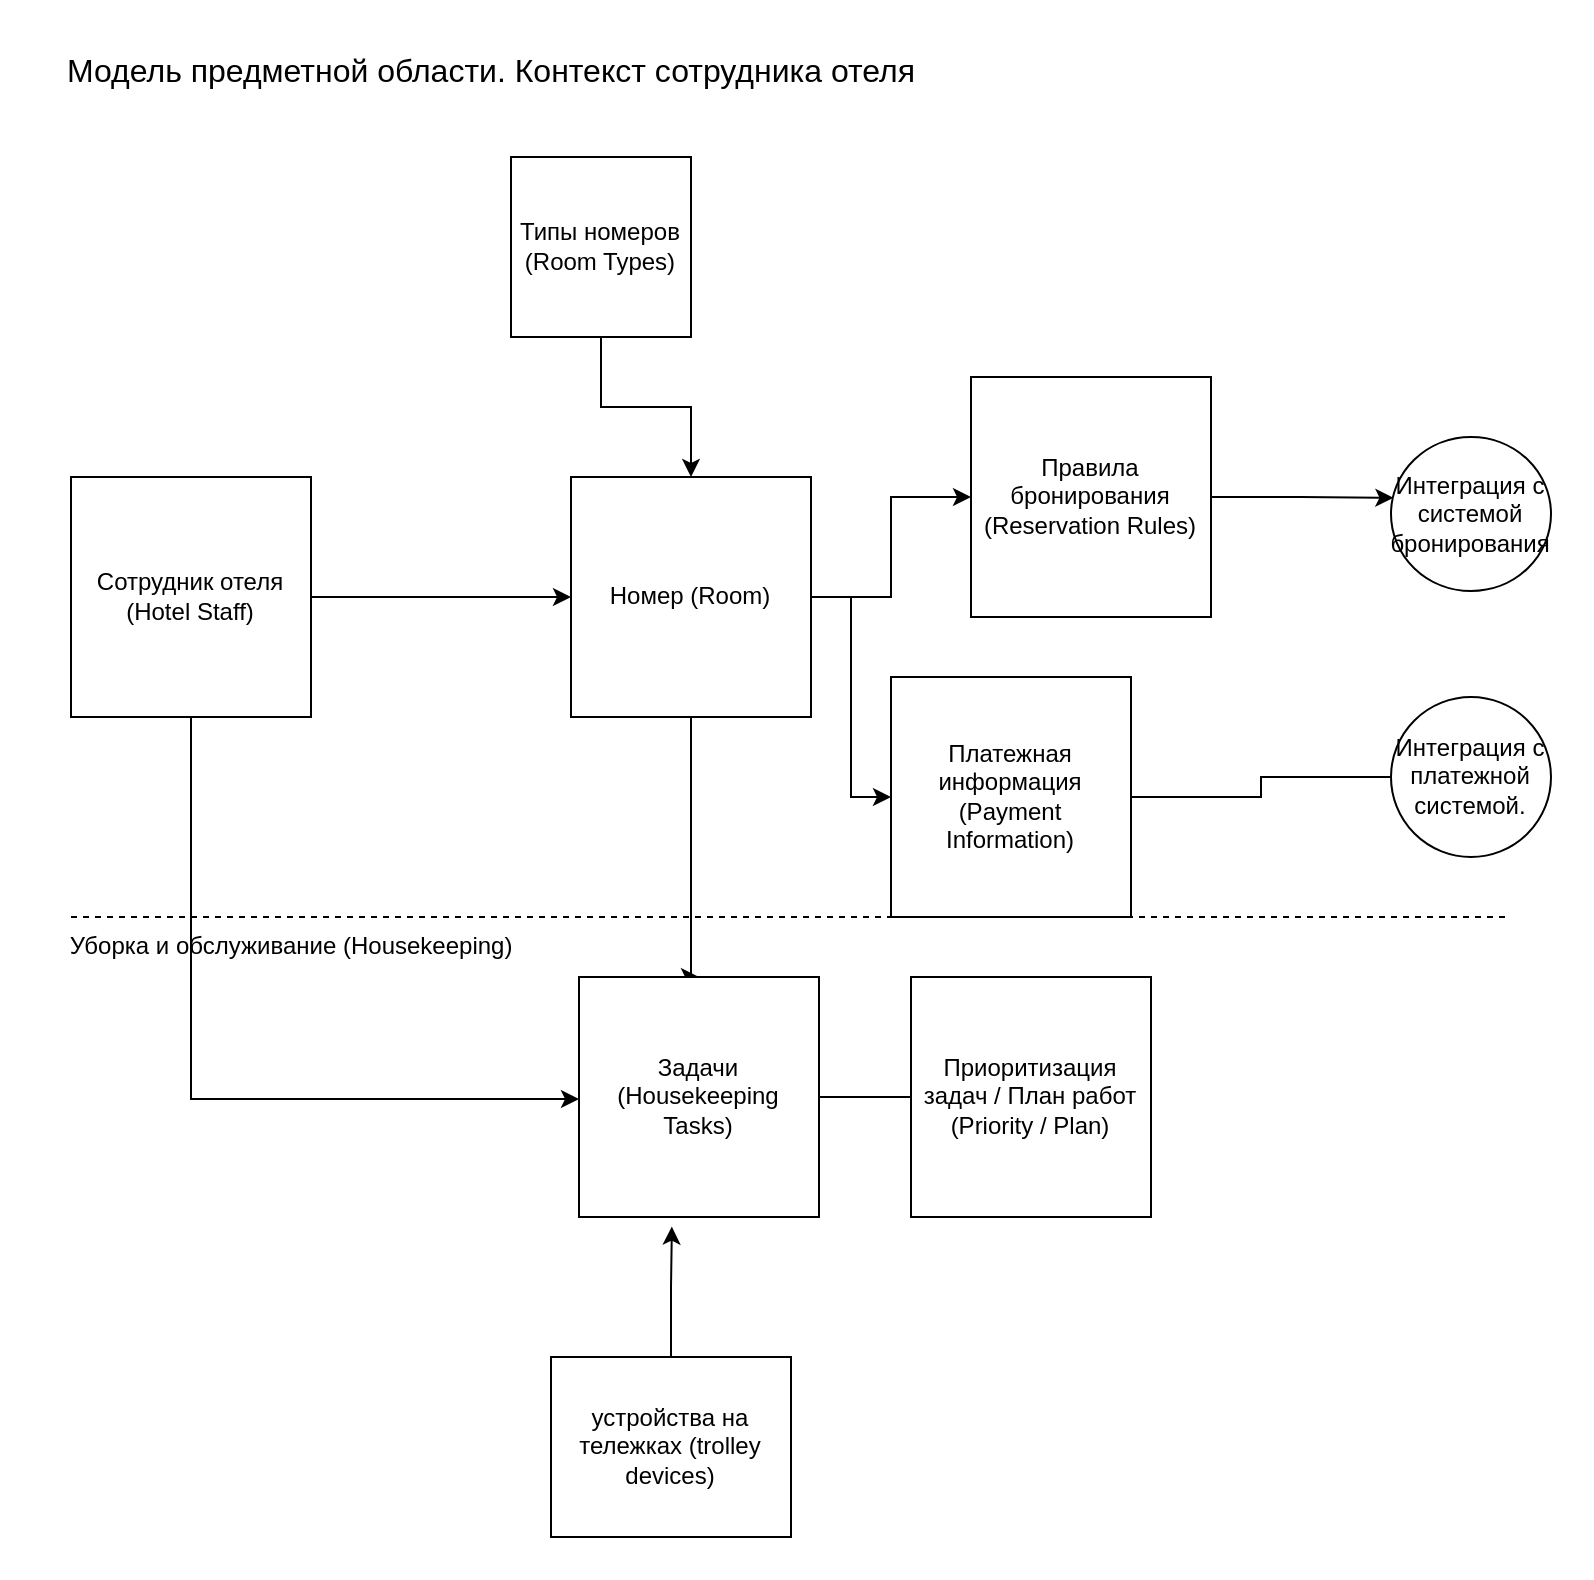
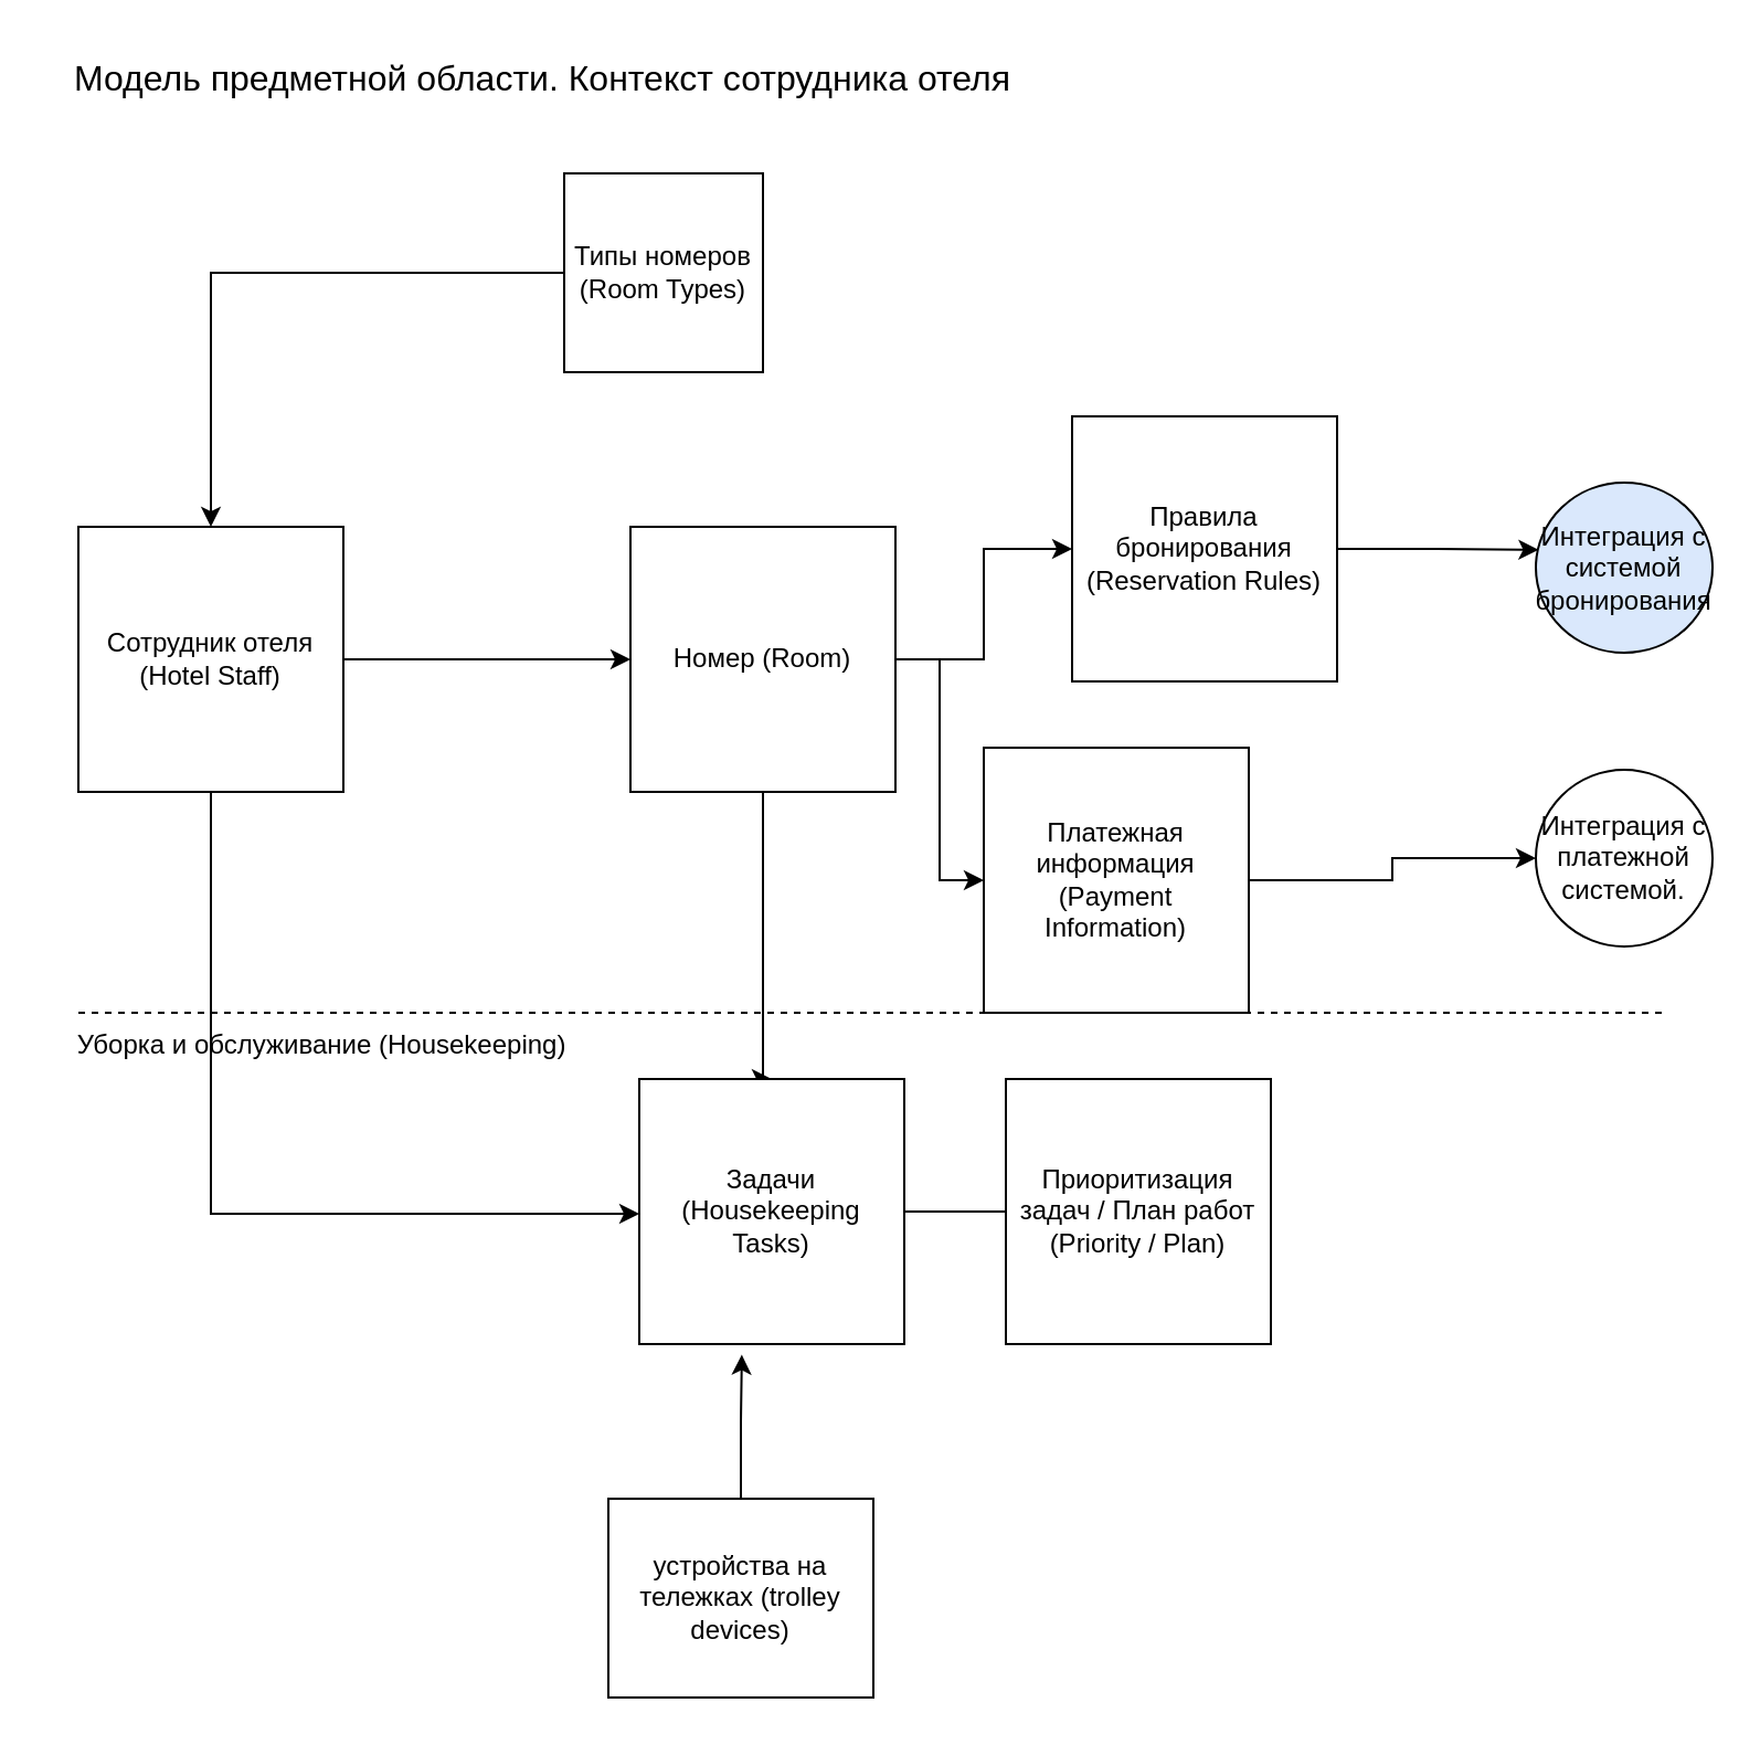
  <mxCell id="0" />
  <mxCell id="1" parent="0" />
  <mxCell id="2" style="edgeStyle=orthogonalEdgeStyle;rounded=0;orthogonalLoop=1;jettySize=auto;html=1;entryX=0;entryY=0.5;entryDx=0;entryDy=0;" parent="1" source="4" target="8" edge="1"><mxGeometry relative="1" as="geometry" /></mxCell>
  <mxCell id="3" style="edgeStyle=orthogonalEdgeStyle;rounded=0;orthogonalLoop=1;jettySize=auto;html=1;entryX=0;entryY=0.75;entryDx=0;entryDy=0;" parent="1" edge="1"><mxGeometry relative="1" as="geometry"><mxPoint x="95" y="329" as="sourcePoint" /><mxPoint x="289" y="549" as="targetPoint" /><Array as="points"><mxPoint x="95" y="549" /></Array></mxGeometry></mxCell>
  <mxCell id="4" value="Сотрудник отеля (Hotel Staff)" style="whiteSpace=wrap;html=1;aspect=fixed;" parent="1" vertex="1"><mxGeometry x="35" y="238" width="120" height="120" as="geometry" /></mxCell>
  <mxCell id="5" style="edgeStyle=orthogonalEdgeStyle;rounded=0;orthogonalLoop=1;jettySize=auto;html=1;exitX=0.5;exitY=1;exitDx=0;exitDy=0;entryX=0.5;entryY=0;entryDx=0;entryDy=0;" parent="1" source="8" target="19" edge="1"><mxGeometry relative="1" as="geometry"><Array as="points"><mxPoint x="345" y="488" /></Array></mxGeometry></mxCell>
  <mxCell id="6" style="edgeStyle=orthogonalEdgeStyle;rounded=0;orthogonalLoop=1;jettySize=auto;html=1;exitX=1;exitY=0.5;exitDx=0;exitDy=0;" parent="1" source="8" target="14" edge="1"><mxGeometry relative="1" as="geometry" /></mxCell>
  <mxCell id="7" style="edgeStyle=orthogonalEdgeStyle;rounded=0;orthogonalLoop=1;jettySize=auto;html=1;exitX=1;exitY=0.5;exitDx=0;exitDy=0;entryX=0;entryY=0.5;entryDx=0;entryDy=0;" parent="1" source="8" target="16" edge="1"><mxGeometry relative="1" as="geometry" /></mxCell>
  <mxCell id="8" value="Номер (Room)" style="whiteSpace=wrap;html=1;aspect=fixed;" parent="1" vertex="1"><mxGeometry x="285" y="238" width="120" height="120" as="geometry" /></mxCell>
  <mxCell id="9" style="edgeStyle=orthogonalEdgeStyle;rounded=0;orthogonalLoop=1;jettySize=auto;html=1;entryX=1;entryY=0.5;entryDx=0;entryDy=0;endArrow=none;" parent="1" source="10" target="19" edge="1"><mxGeometry relative="1" as="geometry" /></mxCell>
  <mxCell id="10" value="Приоритизация задач / План работ (Priority / Plan)" style="whiteSpace=wrap;html=1;aspect=fixed;" parent="1" vertex="1"><mxGeometry x="455" y="488" width="120" height="120" as="geometry" /></mxCell>
- <mxCell id="11" style="edgeStyle=orthogonalEdgeStyle;rounded=0;orthogonalLoop=1;jettySize=auto;html=1;" parent="1" source="12" target="8" edge="1"><mxGeometry relative="1" as="geometry" /></mxCell>
+ <mxCell id="11" style="edgeStyle=orthogonalEdgeStyle;rounded=0;orthogonalLoop=1;jettySize=auto;html=1;" parent="1" source="12" target="4" edge="1"><mxGeometry relative="1" as="geometry" /></mxCell>
  <mxCell id="12" value="Типы номеров (Room Types)" style="whiteSpace=wrap;html=1;aspect=fixed;" parent="1" vertex="1"><mxGeometry x="255" y="78" width="90" height="90" as="geometry" /></mxCell>
- <mxCell id="13" style="edgeStyle=orthogonalEdgeStyle;rounded=0;orthogonalLoop=1;jettySize=auto;html=1;exitX=1;exitY=0.5;exitDx=0;exitDy=0;endArrow=none;" parent="1" source="14" target="23" edge="1"><mxGeometry relative="1" as="geometry" /></mxCell>
+ <mxCell id="13" style="edgeStyle=orthogonalEdgeStyle;rounded=0;orthogonalLoop=1;jettySize=auto;html=1;exitX=1;exitY=0.5;exitDx=0;exitDy=0;" parent="1" source="14" target="23" edge="1"><mxGeometry relative="1" as="geometry" /></mxCell>
  <mxCell id="14" value="Платежная информация (Payment Information)" style="whiteSpace=wrap;html=1;aspect=fixed;" parent="1" vertex="1"><mxGeometry x="445" y="338" width="120" height="120" as="geometry" /></mxCell>
  <mxCell id="15" style="edgeStyle=orthogonalEdgeStyle;rounded=0;orthogonalLoop=1;jettySize=auto;html=1;exitX=1;exitY=0.5;exitDx=0;exitDy=0;entryX=0.015;entryY=0.395;entryDx=0;entryDy=0;entryPerimeter=0;" parent="1" source="16" target="22" edge="1"><mxGeometry relative="1" as="geometry" /></mxCell>
  <mxCell id="16" value="Правила бронирования (Reservation Rules)" style="whiteSpace=wrap;html=1;aspect=fixed;" parent="1" vertex="1"><mxGeometry x="485" y="188" width="120" height="120" as="geometry" /></mxCell>
  <mxCell id="17" style="edgeStyle=orthogonalEdgeStyle;rounded=0;orthogonalLoop=1;jettySize=auto;html=1;exitX=0.5;exitY=0;exitDx=0;exitDy=0;entryX=0.387;entryY=1.04;entryDx=0;entryDy=0;entryPerimeter=0;" parent="1" source="18" target="19" edge="1"><mxGeometry relative="1" as="geometry" /></mxCell>
  <mxCell id="18" value="устройства на тележках (trolley devices)" style="whiteSpace=wrap;html=1;aspect=fixed;" parent="1" vertex="1"><mxGeometry x="275" y="678" width="120" height="90" as="geometry" /></mxCell>
  <mxCell id="19" value="Задачи (Housekeeping Tasks)" style="whiteSpace=wrap;html=1;aspect=fixed;" parent="1" vertex="1"><mxGeometry x="289" y="488" width="120" height="120" as="geometry" /></mxCell>
  <mxCell id="20" value="" style="endArrow=none;dashed=1;html=1;rounded=0;" parent="1" edge="1"><mxGeometry width="50" height="50" relative="1" as="geometry"><mxPoint x="35" y="458" as="sourcePoint" /><mxPoint x="755" y="458" as="targetPoint" /></mxGeometry></mxCell>
  <mxCell id="21" value="Уборка и обслуживание (Housekeeping)" style="text;html=1;align=center;verticalAlign=middle;resizable=0;points=[];autosize=1;strokeColor=none;fillColor=none;" parent="1" vertex="1"><mxGeometry x="25" y="458" width="240" height="30" as="geometry" /></mxCell>
- <mxCell id="22" value="Интеграция с системой бронирования" style="ellipse;whiteSpace=wrap;html=1;aspect=fixed;" parent="1" vertex="1"><mxGeometry x="695" y="218" width="80" height="77" as="geometry" /></mxCell>
+ <mxCell id="22" value="Интеграция с системой бронирования" style="ellipse;whiteSpace=wrap;html=1;aspect=fixed;fillColor=#dae8fc;" parent="1" vertex="1"><mxGeometry x="695" y="218" width="80" height="77" as="geometry" /></mxCell>
  <mxCell id="23" value="Интеграция с платежной системой." style="ellipse;whiteSpace=wrap;html=1;aspect=fixed;" parent="1" vertex="1"><mxGeometry x="695" y="348" width="80" height="80" as="geometry" /></mxCell>
  <mxCell id="24" value="Модель предметной области. Контекст сотрудника отеля" style="text;html=1;align=center;verticalAlign=middle;resizable=0;points=[];autosize=1;strokeColor=none;fillColor=none;fontSize=16;" parent="1" vertex="1"><mxGeometry x="20" y="20" width="450" height="30" as="geometry" /></mxCell>
